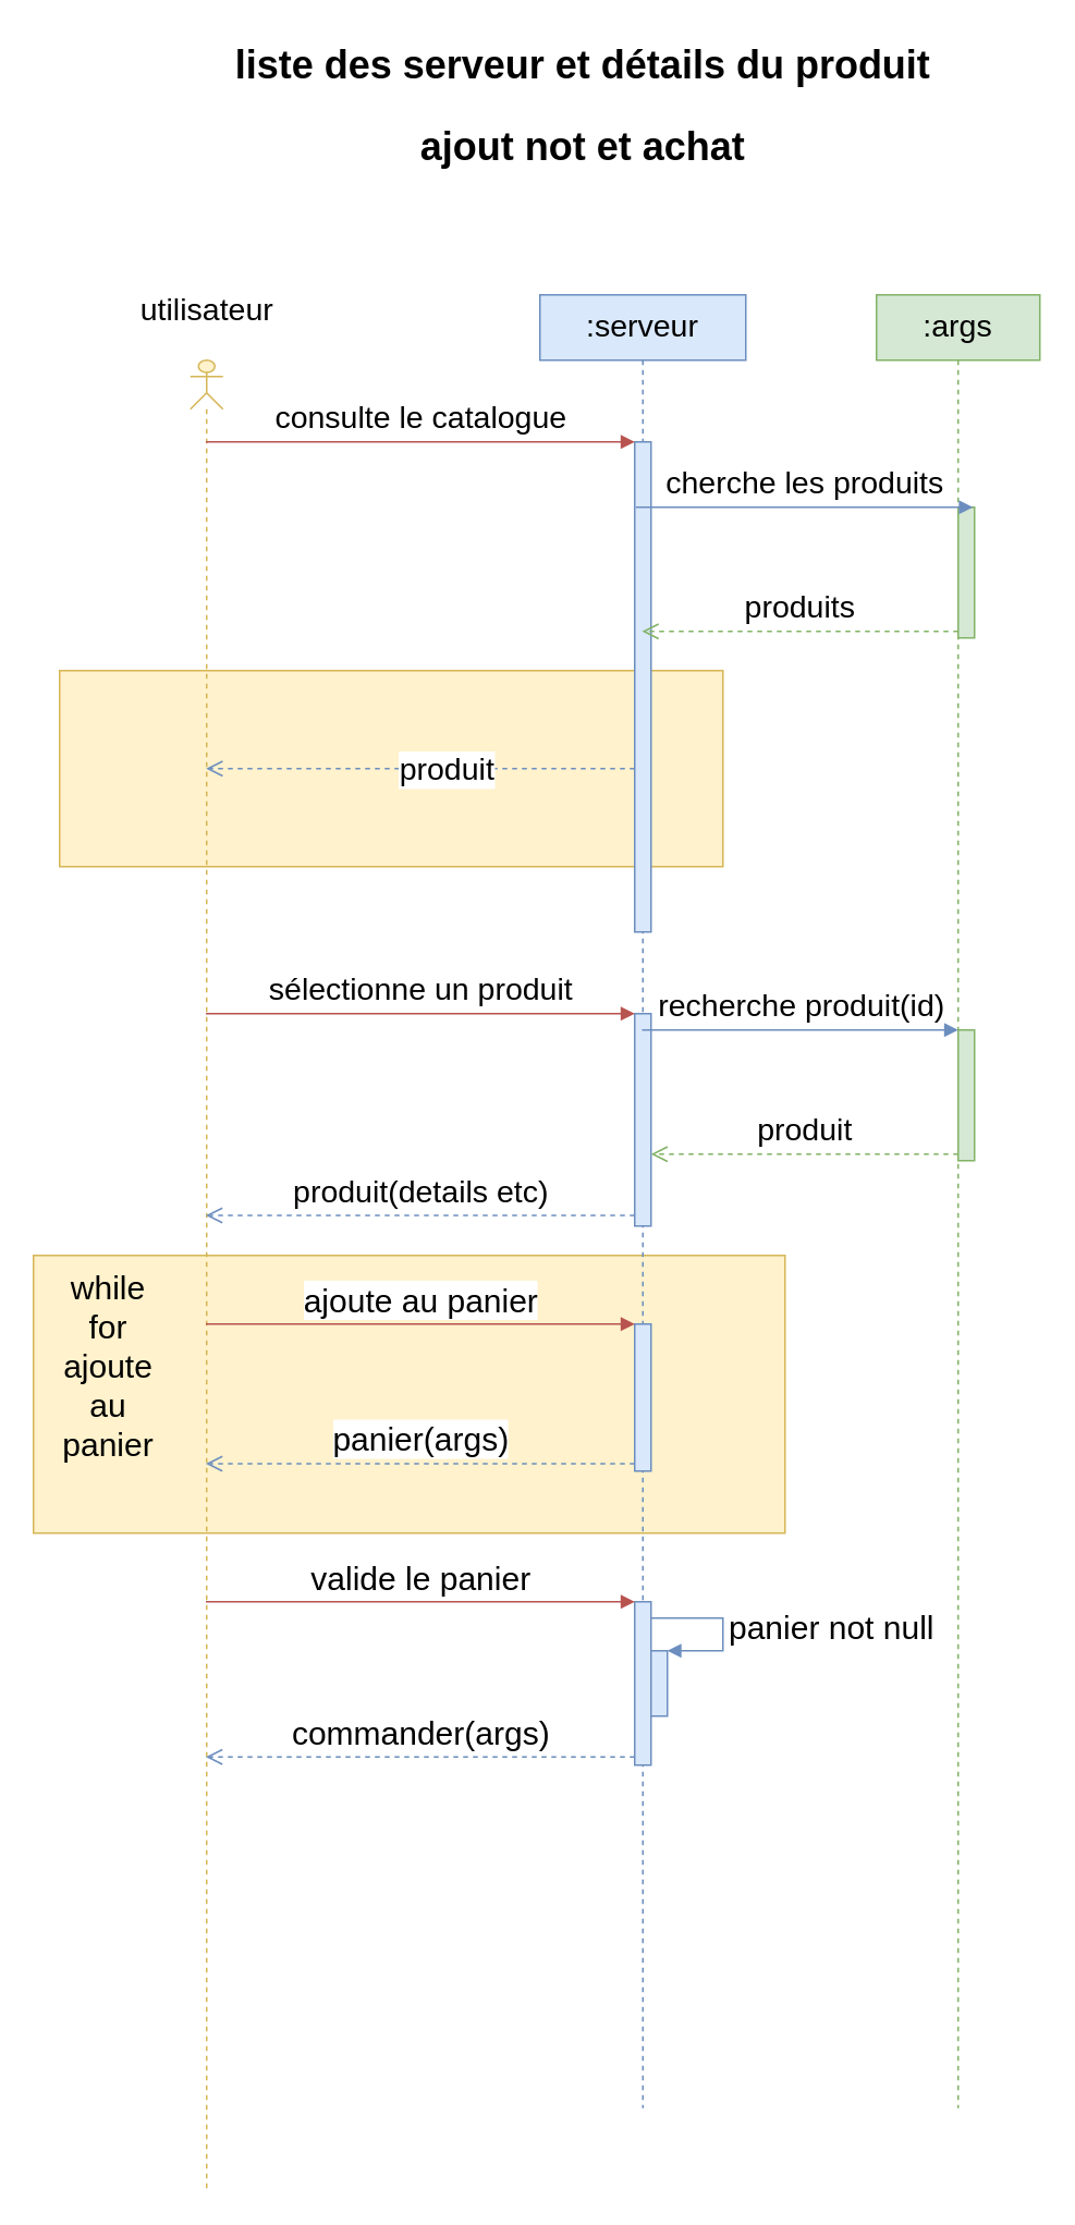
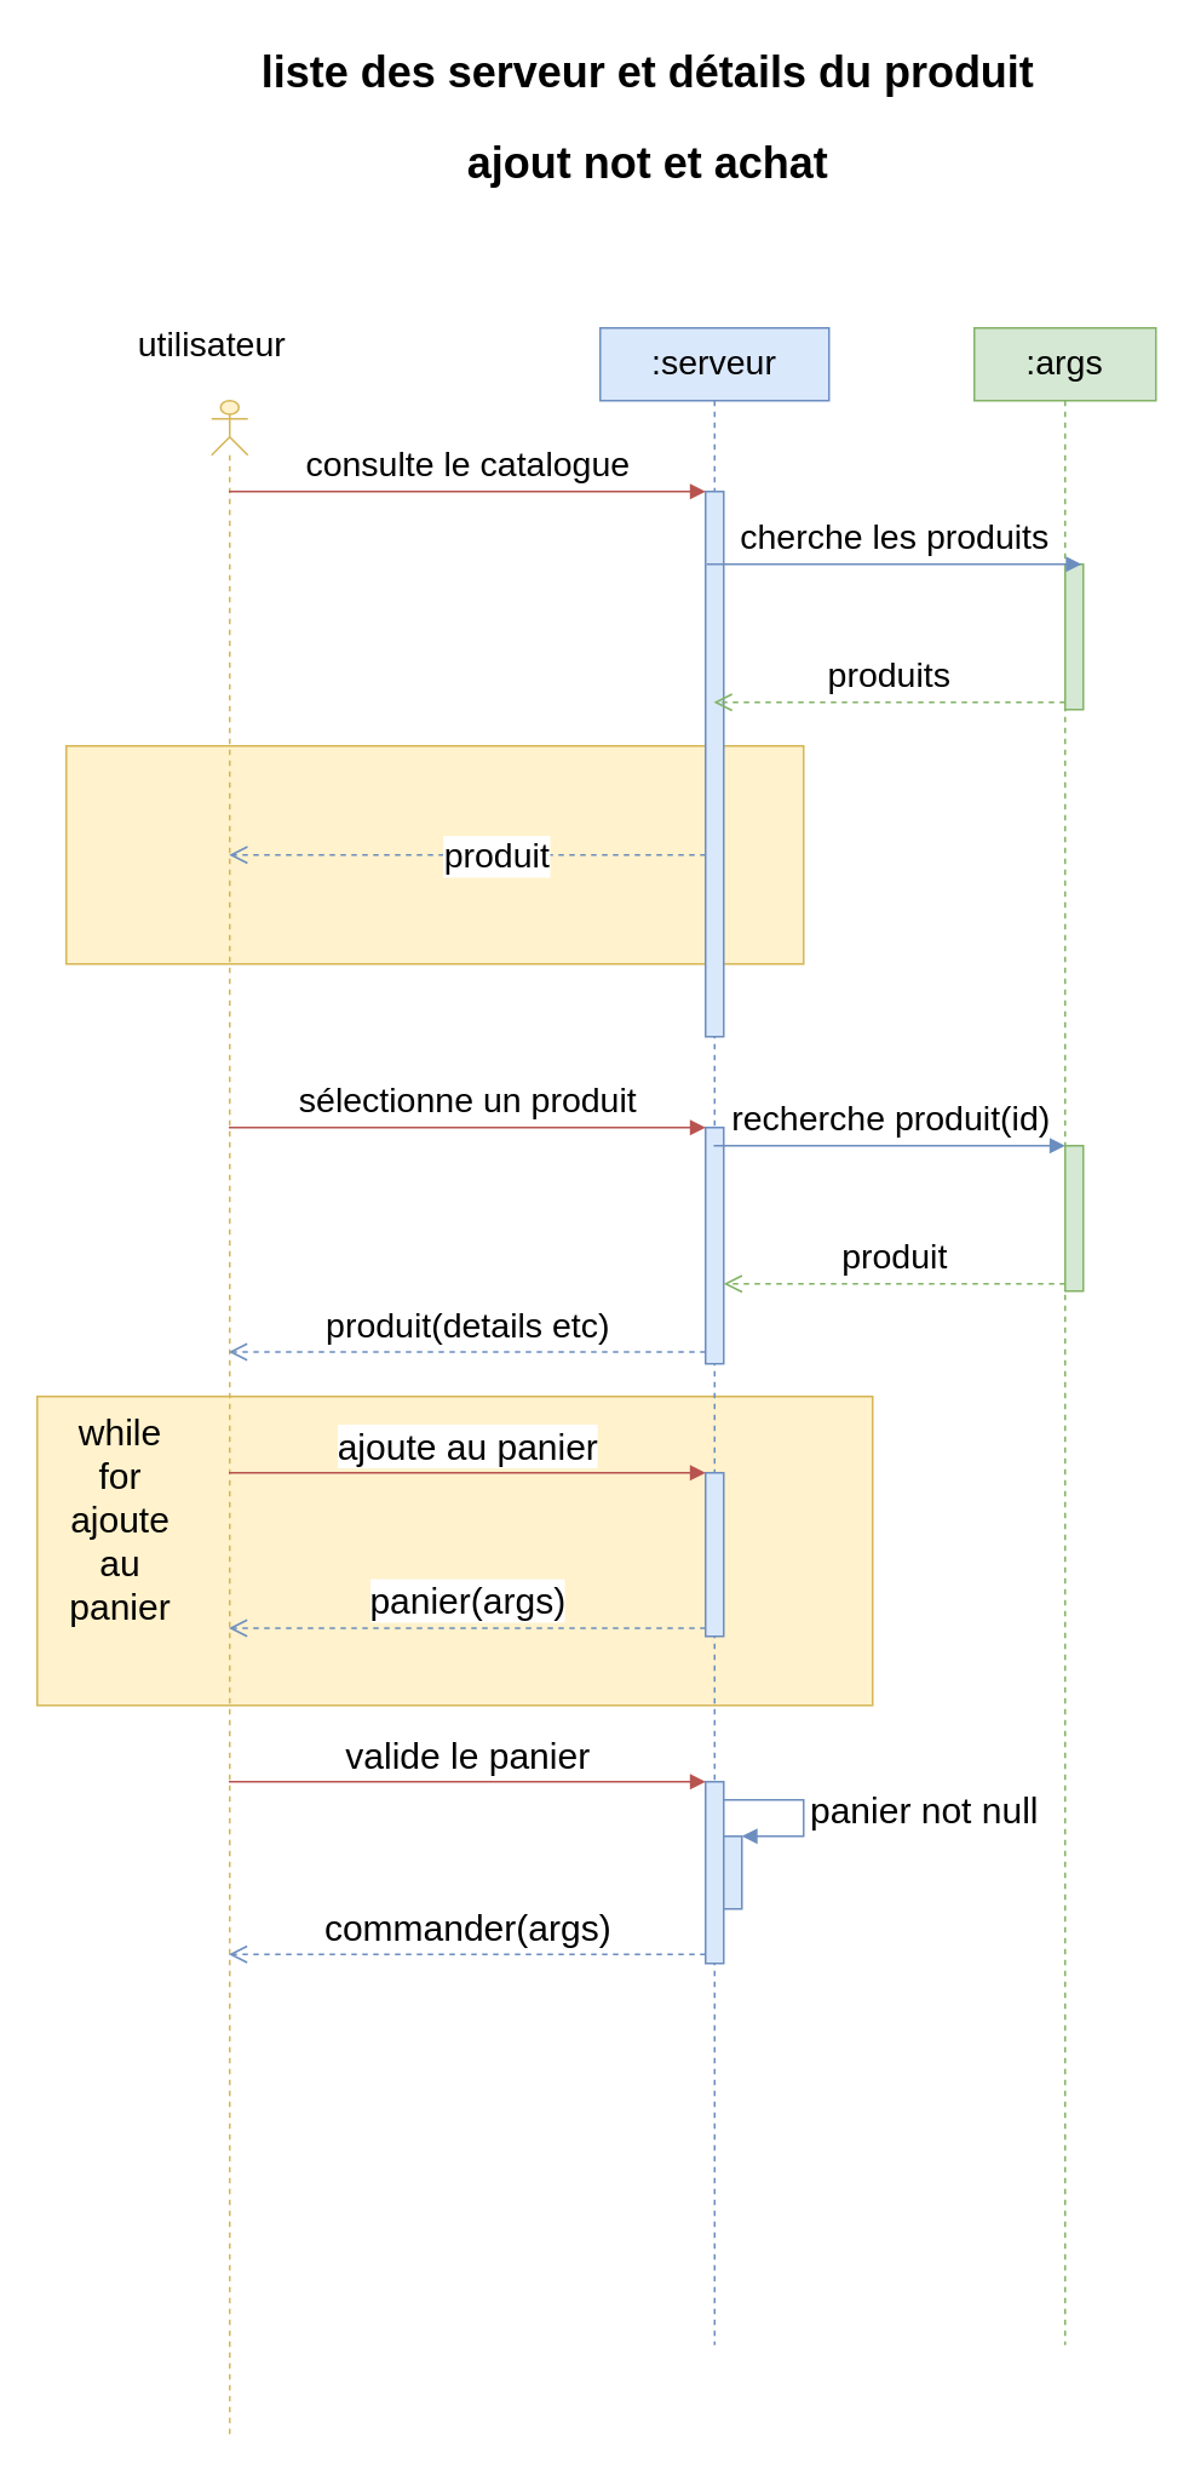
  <mxCell id="0" />
  <mxCell id="1" parent="0" />
  <mxCell id="2" value="" style="rounded=0;whiteSpace=wrap;html=1;fontSize=19;fillColor=#fff2cc;strokeColor=#d6b656;" vertex="1" parent="1"><mxGeometry x="20" y="768" width="460" height="170" as="geometry" /></mxCell>
  <mxCell id="3" value="&lt;font style=&quot;font-size: 19px;&quot;&gt;:serveur&lt;/font&gt;" style="shape=umlLifeline;perimeter=lifelinePerimeter;whiteSpace=wrap;html=1;container=1;collapsible=0;recursiveResize=0;outlineConnect=0;fillColor=#dae8fc;strokeColor=#6c8ebf;" parent="1" vertex="1"><mxGeometry x="330" y="180" width="126" height="1110" as="geometry" /></mxCell>
  <mxCell id="4" value="" style="rounded=0;whiteSpace=wrap;html=1;fontSize=19;fillColor=#fff2cc;strokeColor=#d6b656;" parent="3" vertex="1"><mxGeometry x="-294" y="230" width="406" height="120" as="geometry" /></mxCell>
  <mxCell id="5" value="" style="html=1;points=[];perimeter=orthogonalPerimeter;fontSize=19;fillColor=#dae8fc;strokeColor=#6c8ebf;" parent="3" vertex="1"><mxGeometry x="58" y="90" width="10" height="300" as="geometry" /></mxCell>
  <mxCell id="6" value="" style="html=1;points=[];perimeter=orthogonalPerimeter;fontSize=19;fillColor=#dae8fc;strokeColor=#6c8ebf;" parent="3" vertex="1"><mxGeometry x="58" y="440" width="10" height="130" as="geometry" /></mxCell>
  <mxCell id="7" value="" style="html=1;points=[];perimeter=orthogonalPerimeter;fontSize=20;fillColor=#dae8fc;strokeColor=#6c8ebf;" vertex="1" parent="3"><mxGeometry x="58" y="630" width="10" height="90" as="geometry" /></mxCell>
  <mxCell id="8" value="" style="html=1;points=[];perimeter=orthogonalPerimeter;fontSize=20;fillColor=#dae8fc;strokeColor=#6c8ebf;" vertex="1" parent="3"><mxGeometry x="58" y="800" width="10" height="100" as="geometry" /></mxCell>
  <mxCell id="9" value="" style="html=1;points=[];perimeter=orthogonalPerimeter;fontSize=20;fillColor=#dae8fc;strokeColor=#6c8ebf;" vertex="1" parent="3"><mxGeometry x="68" y="830" width="10" height="40" as="geometry" /></mxCell>
  <mxCell id="10" value="panier not null" style="edgeStyle=orthogonalEdgeStyle;html=1;align=left;spacingLeft=2;endArrow=block;rounded=0;entryX=1;entryY=0;fontSize=20;fillColor=#dae8fc;strokeColor=#6c8ebf;" edge="1" target="9" parent="3" source="8"><mxGeometry relative="1" as="geometry"><mxPoint x="82" y="810" as="sourcePoint" /><Array as="points"><mxPoint x="112" y="810" /><mxPoint x="112" y="830" /></Array></mxGeometry></mxCell>
  <mxCell id="11" value="&lt;font style=&quot;font-size: 19px;&quot;&gt;:args&lt;/font&gt;" style="shape=umlLifeline;perimeter=lifelinePerimeter;whiteSpace=wrap;html=1;container=1;collapsible=0;recursiveResize=0;outlineConnect=0;fillColor=#d5e8d4;strokeColor=#82b366;" parent="1" vertex="1"><mxGeometry x="536" y="180" width="100" height="1110" as="geometry" /></mxCell>
  <mxCell id="12" value="" style="html=1;points=[];perimeter=orthogonalPerimeter;fontSize=19;fillColor=#d5e8d4;strokeColor=#82b366;" parent="11" vertex="1"><mxGeometry x="50" y="130" width="10" height="80" as="geometry" /></mxCell>
  <mxCell id="13" value="" style="html=1;points=[];perimeter=orthogonalPerimeter;fontSize=19;fillColor=#d5e8d4;strokeColor=#82b366;" parent="11" vertex="1"><mxGeometry x="50" y="450" width="10" height="80" as="geometry" /></mxCell>
  <mxCell id="14" value="" style="shape=umlLifeline;participant=umlActor;perimeter=lifelinePerimeter;whiteSpace=wrap;html=1;container=1;collapsible=0;recursiveResize=0;verticalAlign=top;spacingTop=36;outlineConnect=0;fillColor=#fff2cc;strokeColor=#d6b656;size=30;" parent="1" vertex="1"><mxGeometry x="116" y="220" width="20" height="1120" as="geometry" /></mxCell>
  <mxCell id="15" value="liste des serveur et détails du produit" style="text;strokeColor=none;fillColor=none;html=1;fontSize=24;fontStyle=1;verticalAlign=middle;align=center;" parent="1" vertex="1"><mxGeometry x="306" y="20" width="100" height="40" as="geometry" /></mxCell>
- <mxCell id="16" value="&lt;font style=&quot;font-size: 19px;&quot;&gt;utilisateur&lt;/font&gt;" style="text;html=1;align=center;verticalAlign=middle;resizable=0;points=[];autosize=1;strokeColor=none;fillColor=none;" parent="1" vertex="1"><mxGeometry x="76" y="170" width="100" height="40" as="geometry" /></mxCell>
+ <mxCell id="16" value="&lt;font style=&quot;font-size: 19px;&quot;&gt;utilisateur&lt;/font&gt;" style="text;html=1;align=center;verticalAlign=middle;resizable=0;points=[];autosize=1;strokeColor=none;fillColor=none;" parent="1" vertex="1"><mxGeometry x="66" y="170" width="100" height="40" as="geometry" /></mxCell>
  <mxCell id="17" value="consulte le catalogue" style="html=1;verticalAlign=bottom;endArrow=block;entryX=0;entryY=0;rounded=0;fontSize=19;fillColor=#f8cecc;strokeColor=#b85450;" parent="1" source="14" target="5" edge="1"><mxGeometry relative="1" as="geometry"><mxPoint x="306" y="270" as="sourcePoint" /></mxGeometry></mxCell>
  <mxCell id="18" value="produit" style="html=1;verticalAlign=bottom;endArrow=open;dashed=1;endSize=8;exitX=0;exitY=0.95;rounded=0;fontSize=19;fillColor=#dae8fc;strokeColor=#6c8ebf;" parent="1" edge="1"><mxGeometry x="-0.121" y="15" relative="1" as="geometry"><mxPoint x="125.667" y="470" as="targetPoint" /><mxPoint x="388" y="470" as="sourcePoint" /><mxPoint as="offset" /></mxGeometry></mxCell>
  <mxCell id="19" value="cherche les produits" style="html=1;verticalAlign=bottom;endArrow=block;entryX=0;entryY=0;rounded=0;fontSize=19;fillColor=#dae8fc;strokeColor=#6c8ebf;" parent="1" edge="1"><mxGeometry relative="1" as="geometry"><mxPoint x="388.667" y="310" as="sourcePoint" /><mxPoint x="595" y="310" as="targetPoint" /></mxGeometry></mxCell>
  <mxCell id="20" value="produits" style="html=1;verticalAlign=bottom;endArrow=open;dashed=1;endSize=8;exitX=0;exitY=0.95;rounded=0;fontSize=19;fillColor=#d5e8d4;strokeColor=#82b366;" parent="1" source="12" target="3" edge="1"><mxGeometry relative="1" as="geometry"><mxPoint x="516" y="386" as="targetPoint" /></mxGeometry></mxCell>
  <mxCell id="21" value="sélectionne un produit" style="html=1;verticalAlign=bottom;endArrow=block;entryX=0;entryY=0;rounded=0;fontSize=19;fillColor=#f8cecc;strokeColor=#b85450;" parent="1" source="14" target="6" edge="1"><mxGeometry relative="1" as="geometry"><mxPoint x="318" y="620" as="sourcePoint" /></mxGeometry></mxCell>
  <mxCell id="22" value="produit(details etc)" style="html=1;verticalAlign=bottom;endArrow=open;dashed=1;endSize=8;exitX=0;exitY=0.95;rounded=0;fontSize=19;fillColor=#dae8fc;strokeColor=#6c8ebf;" parent="1" source="6" target="14" edge="1"><mxGeometry relative="1" as="geometry"><mxPoint x="318" y="696" as="targetPoint" /></mxGeometry></mxCell>
  <mxCell id="23" value="recherche produit(id)" style="html=1;verticalAlign=bottom;endArrow=block;entryX=0;entryY=0;rounded=0;fontSize=19;fillColor=#dae8fc;strokeColor=#6c8ebf;" parent="1" source="3" target="13" edge="1"><mxGeometry relative="1" as="geometry"><mxPoint x="516" y="630" as="sourcePoint" /></mxGeometry></mxCell>
  <mxCell id="24" value="produit" style="html=1;verticalAlign=bottom;endArrow=open;dashed=1;endSize=8;exitX=0;exitY=0.95;rounded=0;fontSize=19;fillColor=#d5e8d4;strokeColor=#82b366;" parent="1" source="13" target="6" edge="1"><mxGeometry relative="1" as="geometry"><mxPoint x="516" y="706" as="targetPoint" /></mxGeometry></mxCell>
  <mxCell id="25" value="while for ajoute au panier" style="text;html=1;strokeColor=none;fillColor=none;align=center;verticalAlign=middle;whiteSpace=wrap;rounded=0;fontSize=20;" vertex="1" parent="1"><mxGeometry x="36" y="820" width="60" height="30" as="geometry" /></mxCell>
  <mxCell id="26" value="ajoute au panier" style="html=1;verticalAlign=bottom;endArrow=block;entryX=0;entryY=0;rounded=0;fontSize=20;fillColor=#f8cecc;strokeColor=#b85450;" edge="1" target="7" parent="1" source="14"><mxGeometry relative="1" as="geometry"><mxPoint x="330" y="810" as="sourcePoint" /></mxGeometry></mxCell>
  <mxCell id="27" value="panier(args)" style="html=1;verticalAlign=bottom;endArrow=open;dashed=1;endSize=8;exitX=0;exitY=0.95;rounded=0;fontSize=20;fillColor=#dae8fc;strokeColor=#6c8ebf;" edge="1" source="7" parent="1" target="14"><mxGeometry relative="1" as="geometry"><mxPoint x="330" y="886" as="targetPoint" /></mxGeometry></mxCell>
  <mxCell id="28" value="valide le panier" style="html=1;verticalAlign=bottom;endArrow=block;entryX=0;entryY=0;rounded=0;fontSize=20;fillColor=#f8cecc;strokeColor=#b85450;" edge="1" target="8" parent="1" source="14"><mxGeometry relative="1" as="geometry"><mxPoint x="318" y="980" as="sourcePoint" /></mxGeometry></mxCell>
  <mxCell id="29" value="commander(args)" style="html=1;verticalAlign=bottom;endArrow=open;dashed=1;endSize=8;exitX=0;exitY=0.95;rounded=0;fontSize=20;fillColor=#dae8fc;strokeColor=#6c8ebf;" edge="1" source="8" parent="1" target="14"><mxGeometry relative="1" as="geometry"><mxPoint x="318" y="1056" as="targetPoint" /></mxGeometry></mxCell>
  <mxCell id="30" value="ajout not et achat" style="text;strokeColor=none;fillColor=none;html=1;fontSize=24;fontStyle=1;verticalAlign=middle;align=center;" vertex="1" parent="1"><mxGeometry x="306" y="70" width="100" height="40" as="geometry" /></mxCell>
